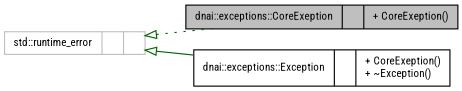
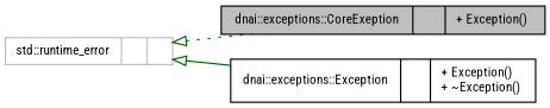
  digraph {
    fontname="Roboto Condensed"
    rankdir=LR
    node [color=black fillcolor=white fontname="Roboto Condensed" fontsize=10 shape=record style=filled]
    edge [arrowtail=onormal color=darkgreen dir=back fontname="Roboto Condensed" fontsize=10 labelfontname=Helvetica labelfontsize=10]
-   n1 [fillcolor=grey75 fontcolor=black height=0.2 label="{dnai::exceptions::CoreExeption\n||+ CoreExeption()\l}" width=0.4]
-   n2 [height=0.2 label="{dnai::exceptions::Exception\n||+ CoreExeption()\l+ ~Exception()\l}" width=0.4]
+   n1 [fillcolor=grey75 fontcolor=black height=0.2 label="{dnai::exceptions::CoreExeption\n||+ Exception()\l}" width=0.4]
+   n2 [height=0.2 label="{dnai::exceptions::Exception\n||+ Exception()\l+ ~Exception()\l}" width=0.4]
    n3 [color=grey75 height=0.2 label="{std::runtime_error\n||}" width=0.4]
    n3 -> n1 [style=dotted]
    n3 -> n2 [style=solid]
  }
